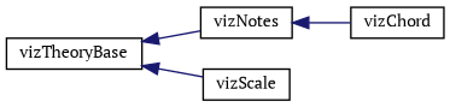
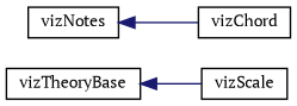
  digraph {
    fontname="PT Serif"
    rankdir=LR
    node [color=black fillcolor=white fontname="PT Serif" fontsize=10 shape=record style=filled]
    edge [color=midnightblue dir=back fontname="PT Serif" fontsize=10 labelfontname=Helvetica labelfontsize=10 style=solid]
    n1 [height=0.2 label=vizTheoryBase width=0.4]
    n2 [height=0.2 label=vizNotes width=0.4]
    n3 [height=0.2 label=vizScale width=0.4]
    n4 [height=0.2 label=vizChord width=0.4]
-   n1 -> n2
    n1 -> n3
    n2 -> n4
  }
